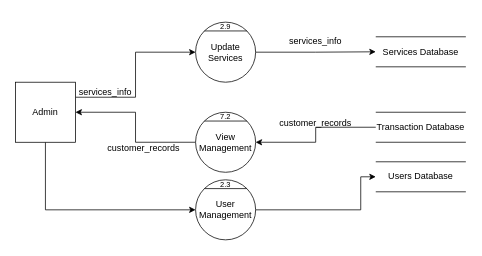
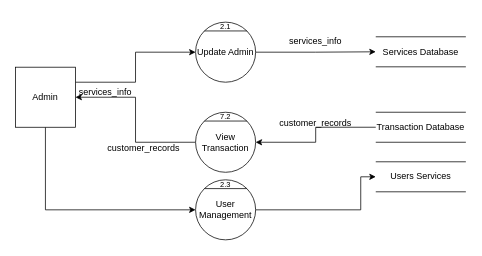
  <mxCell id="0" />
  <mxCell id="1" parent="0" />
  <mxCell id="2" style="edgeStyle=orthogonalEdgeStyle;rounded=0;orthogonalLoop=1;jettySize=auto;html=1;exitX=1;exitY=0.25;exitDx=0;exitDy=0;entryX=0;entryY=0.5;entryDx=0;entryDy=0;" parent="1" source="4" target="6" edge="1"><mxGeometry relative="1" as="geometry" /></mxCell>
  <mxCell id="3" style="edgeStyle=orthogonalEdgeStyle;rounded=0;orthogonalLoop=1;jettySize=auto;html=1;exitX=0.5;exitY=1;exitDx=0;exitDy=0;entryX=0;entryY=0.5;entryDx=0;entryDy=0;" parent="1" source="4" target="25" edge="1"><mxGeometry relative="1" as="geometry" /></mxCell>
- <mxCell id="4" value="Admin" style="whiteSpace=wrap;html=1;aspect=fixed;" parent="1" vertex="1"><mxGeometry x="20" y="109" width="80" height="80" as="geometry" /></mxCell>
+ <mxCell id="4" value="Admin" style="whiteSpace=wrap;html=1;aspect=fixed;" parent="1" vertex="1"><mxGeometry x="20" y="89" width="80" height="80" as="geometry" /></mxCell>
  <mxCell id="5" style="edgeStyle=orthogonalEdgeStyle;rounded=0;orthogonalLoop=1;jettySize=auto;html=1;exitX=1;exitY=0.5;exitDx=0;exitDy=0;entryX=0;entryY=0.5;entryDx=0;entryDy=0;" parent="1" source="6" target="15" edge="1"><mxGeometry relative="1" as="geometry" /></mxCell>
- <mxCell id="6" value="Update Services" style="ellipse;whiteSpace=wrap;html=1;aspect=fixed;" parent="1" vertex="1"><mxGeometry x="260" y="29" width="80" height="80" as="geometry" /></mxCell>
+ <mxCell id="6" value="Update Admin" style="ellipse;whiteSpace=wrap;html=1;aspect=fixed;" parent="1" vertex="1"><mxGeometry x="260" y="29" width="80" height="80" as="geometry" /></mxCell>
  <mxCell id="7" value="" style="endArrow=none;html=1;rounded=0;exitX=0;exitY=0;exitDx=0;exitDy=0;entryX=1;entryY=0;entryDx=0;entryDy=0;" parent="1" source="6" target="6" edge="1"><mxGeometry width="50" height="50" relative="1" as="geometry"><mxPoint x="230" y="9" as="sourcePoint" /><mxPoint x="280" y="-41" as="targetPoint" /></mxGeometry></mxCell>
  <mxCell id="8" style="edgeStyle=orthogonalEdgeStyle;rounded=0;orthogonalLoop=1;jettySize=auto;html=1;exitX=0;exitY=0.5;exitDx=0;exitDy=0;entryX=1;entryY=0.5;entryDx=0;entryDy=0;" parent="1" source="9" target="4" edge="1"><mxGeometry relative="1" as="geometry" /></mxCell>
- <mxCell id="9" value="View Management" style="ellipse;whiteSpace=wrap;html=1;aspect=fixed;" parent="1" vertex="1"><mxGeometry x="260" y="149" width="80" height="80" as="geometry" /></mxCell>
+ <mxCell id="9" value="View Transaction" style="ellipse;whiteSpace=wrap;html=1;aspect=fixed;" parent="1" vertex="1"><mxGeometry x="260" y="149" width="80" height="80" as="geometry" /></mxCell>
  <mxCell id="10" value="" style="endArrow=none;html=1;rounded=0;exitX=0;exitY=0;exitDx=0;exitDy=0;entryX=1;entryY=0;entryDx=0;entryDy=0;" parent="1" source="9" target="9" edge="1"><mxGeometry width="50" height="50" relative="1" as="geometry"><mxPoint x="270" y="329" as="sourcePoint" /><mxPoint x="320" y="279" as="targetPoint" /></mxGeometry></mxCell>
  <mxCell id="11" value="services_info" style="text;html=1;strokeColor=none;fillColor=none;align=center;verticalAlign=middle;whiteSpace=wrap;rounded=0;" parent="1" vertex="1"><mxGeometry x="110" y="107" width="60" height="30" as="geometry" /></mxCell>
  <mxCell id="12" value="customer_records" style="text;html=1;strokeColor=none;fillColor=none;align=center;verticalAlign=middle;whiteSpace=wrap;rounded=0;" parent="1" vertex="1"><mxGeometry x="161" y="182" width="60" height="30" as="geometry" /></mxCell>
  <mxCell id="13" value="" style="endArrow=none;html=1;rounded=0;" parent="1" edge="1"><mxGeometry width="50" height="50" relative="1" as="geometry"><mxPoint x="500" y="48.5" as="sourcePoint" /><mxPoint x="620" y="48.5" as="targetPoint" /></mxGeometry></mxCell>
  <mxCell id="14" value="" style="endArrow=none;html=1;rounded=0;" parent="1" edge="1"><mxGeometry width="50" height="50" relative="1" as="geometry"><mxPoint x="500" y="88.5" as="sourcePoint" /><mxPoint x="620" y="88.5" as="targetPoint" /></mxGeometry></mxCell>
  <mxCell id="15" value="Services Database" style="text;html=1;strokeColor=none;fillColor=none;align=center;verticalAlign=middle;whiteSpace=wrap;rounded=0;" parent="1" vertex="1"><mxGeometry x="500" y="48.5" width="120" height="40" as="geometry" /></mxCell>
  <mxCell id="16" value="" style="endArrow=none;html=1;rounded=0;" parent="1" edge="1"><mxGeometry width="50" height="50" relative="1" as="geometry"><mxPoint x="500" y="149" as="sourcePoint" /><mxPoint x="620" y="149" as="targetPoint" /></mxGeometry></mxCell>
  <mxCell id="17" value="" style="endArrow=none;html=1;rounded=0;" parent="1" edge="1"><mxGeometry width="50" height="50" relative="1" as="geometry"><mxPoint x="500" y="189" as="sourcePoint" /><mxPoint x="620" y="189" as="targetPoint" /></mxGeometry></mxCell>
  <mxCell id="18" style="edgeStyle=orthogonalEdgeStyle;rounded=0;orthogonalLoop=1;jettySize=auto;html=1;exitX=0;exitY=0.5;exitDx=0;exitDy=0;entryX=1;entryY=0.5;entryDx=0;entryDy=0;" parent="1" source="19" target="9" edge="1"><mxGeometry relative="1" as="geometry" /></mxCell>
  <mxCell id="19" value="Transaction Database" style="text;html=1;strokeColor=none;fillColor=none;align=center;verticalAlign=middle;whiteSpace=wrap;rounded=0;" parent="1" vertex="1"><mxGeometry x="500" y="149" width="120" height="40" as="geometry" /></mxCell>
  <mxCell id="20" value="services_info" style="text;html=1;strokeColor=none;fillColor=none;align=center;verticalAlign=middle;whiteSpace=wrap;rounded=0;" parent="1" vertex="1"><mxGeometry x="390" y="39" width="60" height="30" as="geometry" /></mxCell>
  <mxCell id="21" value="customer_records" style="text;html=1;strokeColor=none;fillColor=none;align=center;verticalAlign=middle;whiteSpace=wrap;rounded=0;" parent="1" vertex="1"><mxGeometry x="390" y="149" width="60" height="30" as="geometry" /></mxCell>
- <mxCell id="22" value="&lt;font style=&quot;font-size: 10px;&quot;&gt;2.9&lt;/font&gt;" style="text;html=1;strokeColor=none;fillColor=none;align=center;verticalAlign=middle;whiteSpace=wrap;rounded=0;" parent="1" vertex="1"><mxGeometry x="270" y="20" width="60" height="30" as="geometry" /></mxCell>
+ <mxCell id="22" value="&lt;font style=&quot;font-size: 10px;&quot;&gt;2.1&lt;/font&gt;" style="text;html=1;strokeColor=none;fillColor=none;align=center;verticalAlign=middle;whiteSpace=wrap;rounded=0;" parent="1" vertex="1"><mxGeometry x="270" y="20" width="60" height="30" as="geometry" /></mxCell>
  <mxCell id="23" value="&lt;font style=&quot;font-size: 10px;&quot;&gt;7.2&lt;/font&gt;" style="text;html=1;strokeColor=none;fillColor=none;align=center;verticalAlign=middle;whiteSpace=wrap;rounded=0;" parent="1" vertex="1"><mxGeometry x="270" y="140" width="60" height="30" as="geometry" /></mxCell>
  <mxCell id="24" style="edgeStyle=orthogonalEdgeStyle;rounded=0;orthogonalLoop=1;jettySize=auto;html=1;exitX=1;exitY=0.5;exitDx=0;exitDy=0;entryX=0;entryY=0.5;entryDx=0;entryDy=0;" parent="1" source="25" target="30" edge="1"><mxGeometry relative="1" as="geometry"><Array as="points"><mxPoint x="480" y="279" /><mxPoint x="480" y="235" /></Array></mxGeometry></mxCell>
  <mxCell id="25" value="User Management" style="ellipse;whiteSpace=wrap;html=1;aspect=fixed;" parent="1" vertex="1"><mxGeometry x="260" y="239" width="80" height="80" as="geometry" /></mxCell>
  <mxCell id="26" value="" style="endArrow=none;html=1;rounded=0;exitX=0;exitY=0;exitDx=0;exitDy=0;entryX=1;entryY=0;entryDx=0;entryDy=0;" parent="1" source="25" target="25" edge="1"><mxGeometry width="50" height="50" relative="1" as="geometry"><mxPoint x="270" y="419" as="sourcePoint" /><mxPoint x="320" y="369" as="targetPoint" /></mxGeometry></mxCell>
  <mxCell id="27" value="&lt;font style=&quot;font-size: 10px;&quot;&gt;2.3&lt;/font&gt;" style="text;html=1;strokeColor=none;fillColor=none;align=center;verticalAlign=middle;whiteSpace=wrap;rounded=0;" parent="1" vertex="1"><mxGeometry x="270" y="230" width="60" height="30" as="geometry" /></mxCell>
  <mxCell id="28" value="" style="endArrow=none;html=1;rounded=0;" edge="1" parent="1"><mxGeometry width="50" height="50" relative="1" as="geometry"><mxPoint x="500" y="215" as="sourcePoint" /><mxPoint x="620" y="215" as="targetPoint" /></mxGeometry></mxCell>
  <mxCell id="29" value="" style="endArrow=none;html=1;rounded=0;" edge="1" parent="1"><mxGeometry width="50" height="50" relative="1" as="geometry"><mxPoint x="500" y="255" as="sourcePoint" /><mxPoint x="620" y="255" as="targetPoint" /></mxGeometry></mxCell>
- <mxCell id="30" value="Users Database" style="text;html=1;strokeColor=none;fillColor=none;align=center;verticalAlign=middle;whiteSpace=wrap;rounded=0;" vertex="1" parent="1"><mxGeometry x="500" y="215" width="120" height="40" as="geometry" /></mxCell>
+ <mxCell id="30" value="Users Services" style="text;html=1;strokeColor=none;fillColor=none;align=center;verticalAlign=middle;whiteSpace=wrap;rounded=0;" vertex="1" parent="1"><mxGeometry x="500" y="215" width="120" height="40" as="geometry" /></mxCell>
